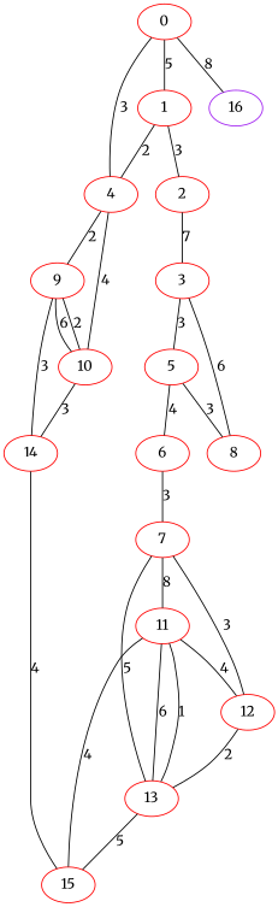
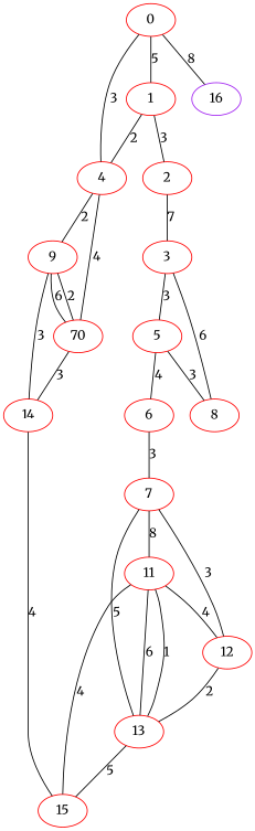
  graph {
    fontname=Merriweather
    node [color=red fontname=Merriweather weight=1]
    edge [fontname=Merriweather]
    0
    1
    4
    16 [color=purple weight=4]
    2
    9
-   10
+   10 [label=70]
    3
    5
    8
    6
    14
    7
    11
    12
    13
    15
    0 -- 1 [label=5]
    0 -- 4 [label=3]
    0 -- 16 [label=8]
    1 -- 4 [label=2]
    1 -- 2 [label=3]
    4 -- 9 [label=2]
    4 -- 10 [label=4]
    2 -- 3 [label=7]
    9 -- 10 [label=6]
    9 -- 10 [label=2]
    9 -- 14 [label=3]
    10 -- 14 [label=3]
    3 -- 5 [label=3]
    3 -- 8 [label=6]
    5 -- 8 [label=3]
    5 -- 6 [label=4]
    6 -- 7 [label=3]
    14 -- 15 [label=4]
    7 -- 11 [label=8]
    7 -- 12 [label=3]
    7 -- 13 [label=5]
    11 -- 12 [label=4]
    11 -- 13 [label=6]
    11 -- 13 [label=1]
    11 -- 15 [label=4]
    12 -- 13 [label=2]
    13 -- 15 [label=5]
  }
